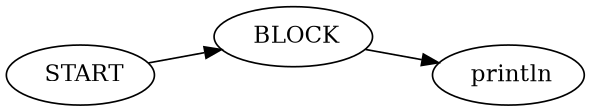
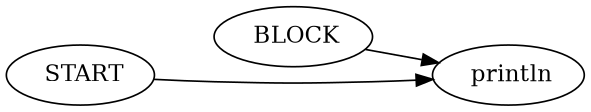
  digraph {
    rankdir=LR
    edge [color=black]
    n1 [label=" START"]
    n2 [label=" BLOCK"]
    n3 [label=" println"]
-   n1 -> n2
+   n1 -> n3
    n2 -> n3
  }
